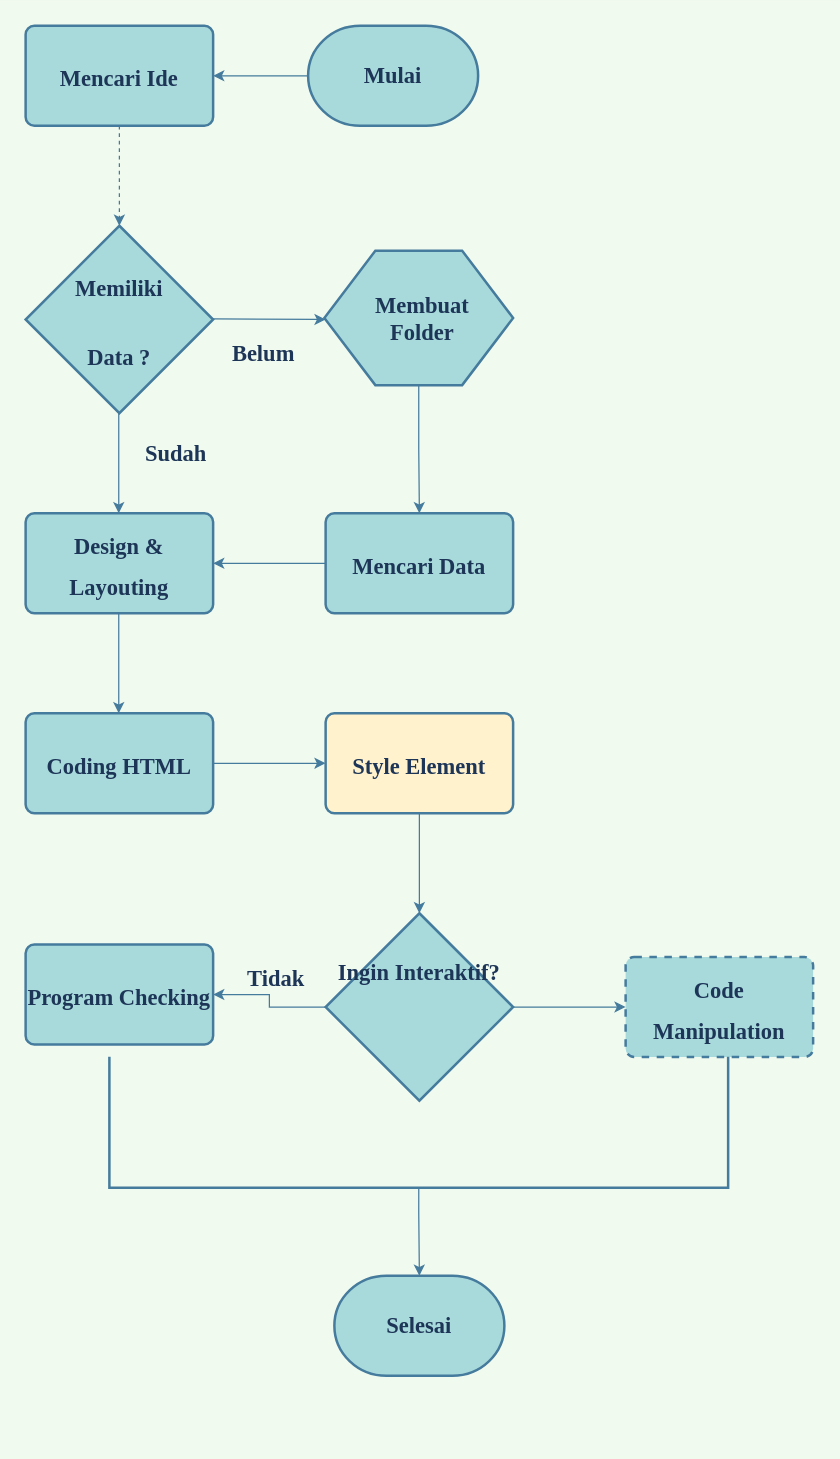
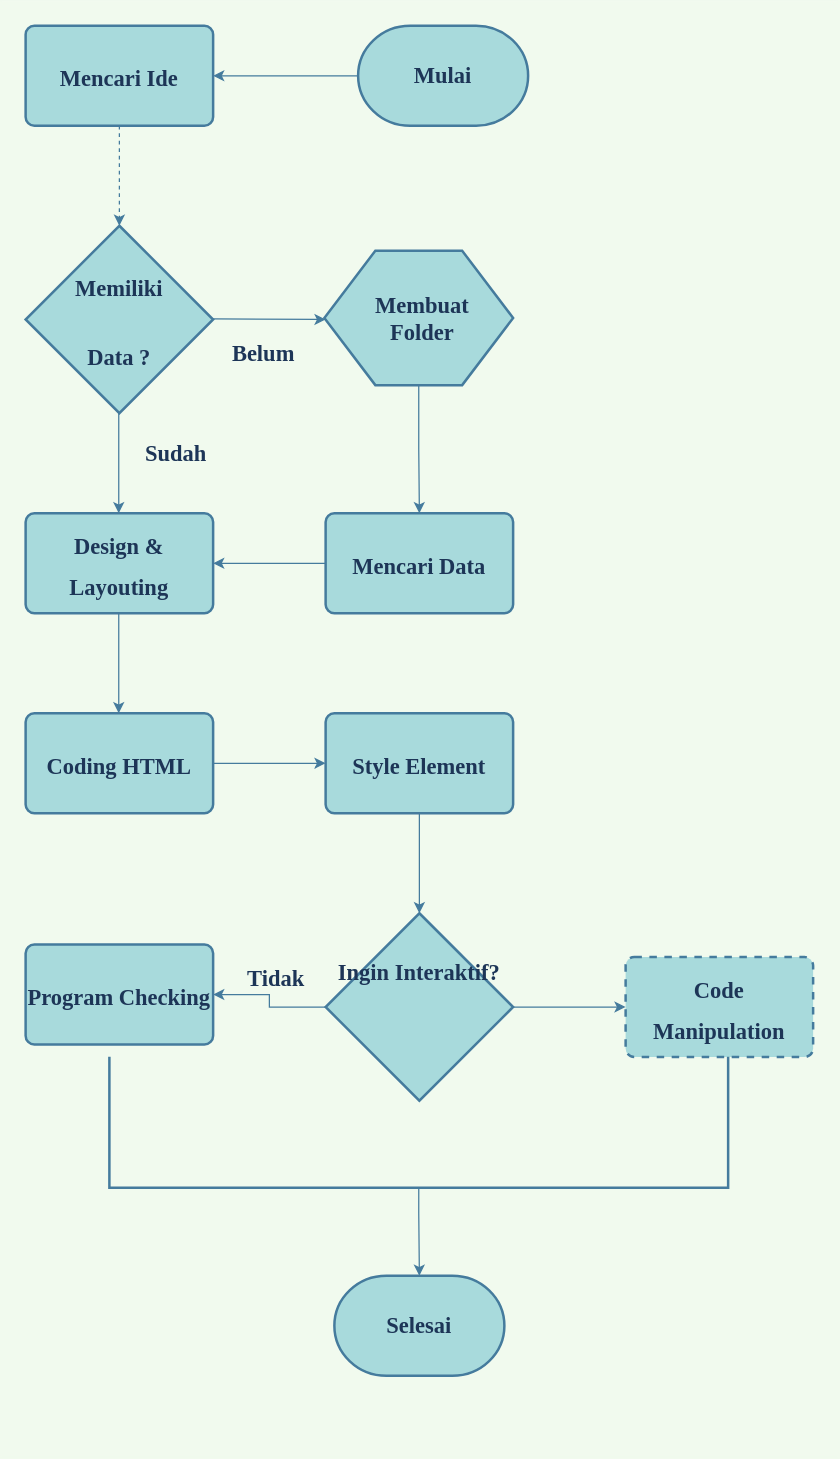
  <mxCell id="0" />
  <mxCell id="1" parent="0" />
- <mxCell id="2" value="&lt;h2&gt;&lt;font style=&quot;font-size: 18px&quot; face=&quot;Georgia&quot;&gt;Mulai&lt;/font&gt;&lt;/h2&gt;" style="strokeWidth=2;html=1;shape=mxgraph.flowchart.terminator;whiteSpace=wrap;fillColor=#A8DADC;strokeColor=#457B9D;fontColor=#1D3557;" vertex="1" parent="1"><mxGeometry x="246" y="20" width="136" height="80" as="geometry" /></mxCell>
+ <mxCell id="2" value="&lt;h2&gt;&lt;font style=&quot;font-size: 18px&quot; face=&quot;Georgia&quot;&gt;Mulai&lt;/font&gt;&lt;/h2&gt;" style="strokeWidth=2;html=1;shape=mxgraph.flowchart.terminator;whiteSpace=wrap;fillColor=#A8DADC;strokeColor=#457B9D;fontColor=#1D3557;" vertex="1" parent="1"><mxGeometry x="286" y="20" width="136" height="80" as="geometry" /></mxCell>
  <mxCell id="3" value="" style="endArrow=classic;html=1;rounded=0;fontFamily=Georgia;fontSize=18;exitX=0;exitY=0.5;exitDx=0;exitDy=0;exitPerimeter=0;labelBackgroundColor=#F1FAEE;strokeColor=#457B9D;fontColor=#1D3557;" edge="1" parent="1" source="2"><mxGeometry width="50" height="50" relative="1" as="geometry"><mxPoint x="330" y="230" as="sourcePoint" /><mxPoint x="170" y="60" as="targetPoint" /><Array as="points" /></mxGeometry></mxCell>
  <mxCell id="4" value="&lt;h2&gt;&lt;font style=&quot;font-size: 18px&quot;&gt;Mencari Ide&lt;/font&gt;&lt;/h2&gt;" style="rounded=1;whiteSpace=wrap;html=1;absoluteArcSize=1;arcSize=14;strokeWidth=2;fontFamily=Georgia;fontSize=18;fillColor=#A8DADC;strokeColor=#457B9D;fontColor=#1D3557;" vertex="1" parent="1"><mxGeometry x="20" y="20" width="150" height="80" as="geometry" /></mxCell>
  <mxCell id="5" value="" style="endArrow=classic;html=1;rounded=0;fontFamily=Georgia;fontSize=18;exitX=0.5;exitY=1;exitDx=0;exitDy=0;entryX=0.5;entryY=0;entryDx=0;entryDy=0;entryPerimeter=0;labelBackgroundColor=#F1FAEE;strokeColor=#457B9D;fontColor=#1D3557;dashed=1;" edge="1" parent="1" source="4" target="6"><mxGeometry width="50" height="50" relative="1" as="geometry"><mxPoint x="100" y="100" as="sourcePoint" /><mxPoint x="100" y="180" as="targetPoint" /><Array as="points" /></mxGeometry></mxCell>
  <mxCell id="6" value="&lt;h2&gt;&lt;font style=&quot;font-size: 18px&quot;&gt;&lt;font&gt;&lt;font&gt;Memiliki&lt;/font&gt;&lt;/font&gt;&lt;/font&gt;&lt;/h2&gt;&lt;h2&gt;&lt;font style=&quot;font-size: 18px&quot;&gt;&lt;font&gt;&lt;font&gt;Data &lt;/font&gt;&lt;font&gt;?&lt;/font&gt;&lt;/font&gt;&lt;/font&gt;&lt;/h2&gt;" style="strokeWidth=2;html=1;shape=mxgraph.flowchart.decision;whiteSpace=wrap;fontFamily=Georgia;fontSize=18;fillColor=#A8DADC;strokeColor=#457B9D;fontColor=#1D3557;" vertex="1" parent="1"><mxGeometry x="20" y="180" width="150" height="150" as="geometry" /></mxCell>
  <mxCell id="7" value="" style="endArrow=classic;html=1;rounded=0;fontFamily=Georgia;fontSize=18;exitX=0.5;exitY=1;exitDx=0;exitDy=0;entryX=0.5;entryY=0;entryDx=0;entryDy=0;entryPerimeter=0;labelBackgroundColor=#F1FAEE;strokeColor=#457B9D;fontColor=#1D3557;" edge="1" parent="1"><mxGeometry width="50" height="50" relative="1" as="geometry"><mxPoint x="94.5" y="330" as="sourcePoint" /><mxPoint x="94.5" y="410" as="targetPoint" /><Array as="points" /></mxGeometry></mxCell>
  <mxCell id="8" value="&lt;h2&gt;&lt;font style=&quot;font-size: 18px&quot;&gt;Design &amp;amp; Layouting&lt;/font&gt;&lt;/h2&gt;" style="rounded=1;whiteSpace=wrap;html=1;absoluteArcSize=1;arcSize=14;strokeWidth=2;fontFamily=Georgia;fontSize=18;fillColor=#A8DADC;strokeColor=#457B9D;fontColor=#1D3557;" vertex="1" parent="1"><mxGeometry x="20" y="410" width="150" height="80" as="geometry" /></mxCell>
  <mxCell id="9" value="" style="endArrow=classic;html=1;rounded=0;fontFamily=Georgia;fontSize=18;exitX=0.5;exitY=1;exitDx=0;exitDy=0;entryX=0.5;entryY=0;entryDx=0;entryDy=0;entryPerimeter=0;labelBackgroundColor=#F1FAEE;strokeColor=#457B9D;fontColor=#1D3557;" edge="1" parent="1"><mxGeometry width="50" height="50" relative="1" as="geometry"><mxPoint x="94.5" y="490" as="sourcePoint" /><mxPoint x="94.5" y="570" as="targetPoint" /><Array as="points" /></mxGeometry></mxCell>
  <mxCell id="10" value="&lt;h2&gt;&lt;font style=&quot;font-size: 18px&quot;&gt;Coding HTML&lt;/font&gt;&lt;/h2&gt;" style="rounded=1;whiteSpace=wrap;html=1;absoluteArcSize=1;arcSize=14;strokeWidth=2;fontFamily=Georgia;fontSize=18;fillColor=#A8DADC;strokeColor=#457B9D;fontColor=#1D3557;" vertex="1" parent="1"><mxGeometry x="20" y="570" width="150" height="80" as="geometry" /></mxCell>
  <mxCell id="11" value="" style="endArrow=classic;html=1;rounded=0;fontFamily=Georgia;fontSize=18;exitX=1;exitY=0.5;exitDx=0;exitDy=0;labelBackgroundColor=#F1FAEE;strokeColor=#457B9D;fontColor=#1D3557;" edge="1" parent="1" source="10"><mxGeometry width="50" height="50" relative="1" as="geometry"><mxPoint x="190" y="600" as="sourcePoint" /><mxPoint x="260" y="610" as="targetPoint" /><Array as="points" /></mxGeometry></mxCell>
  <mxCell id="12" value="" style="edgeStyle=orthogonalEdgeStyle;rounded=0;orthogonalLoop=1;jettySize=auto;html=1;fontFamily=Georgia;fontSize=18;labelBackgroundColor=#F1FAEE;strokeColor=#457B9D;fontColor=#1D3557;" edge="1" parent="1" source="13" target="21"><mxGeometry relative="1" as="geometry" /></mxCell>
- <mxCell id="13" value="&lt;h2&gt;&lt;span style=&quot;font-size: 18px&quot;&gt;Style Element&lt;/span&gt;&lt;/h2&gt;" style="rounded=1;whiteSpace=wrap;html=1;absoluteArcSize=1;arcSize=14;strokeWidth=2;fontFamily=Georgia;fontSize=18;fillColor=#fff2cc;strokeColor=#457B9D;fontColor=#1D3557;" vertex="1" parent="1"><mxGeometry x="260" y="570" width="150" height="80" as="geometry" /></mxCell>
+ <mxCell id="13" value="&lt;h2&gt;&lt;span style=&quot;font-size: 18px&quot;&gt;Style Element&lt;/span&gt;&lt;/h2&gt;" style="rounded=1;whiteSpace=wrap;html=1;absoluteArcSize=1;arcSize=14;strokeWidth=2;fontFamily=Georgia;fontSize=18;fillColor=#A8DADC;strokeColor=#457B9D;fontColor=#1D3557;" vertex="1" parent="1"><mxGeometry x="260" y="570" width="150" height="80" as="geometry" /></mxCell>
  <mxCell id="14" value="" style="endArrow=classic;html=1;rounded=0;fontFamily=Georgia;fontSize=18;entryX=1;entryY=0.5;entryDx=0;entryDy=0;labelBackgroundColor=#F1FAEE;strokeColor=#457B9D;fontColor=#1D3557;" edge="1" parent="1" target="8"><mxGeometry width="50" height="50" relative="1" as="geometry"><mxPoint x="260" y="450" as="sourcePoint" /><mxPoint x="190" y="420" as="targetPoint" /><Array as="points" /></mxGeometry></mxCell>
  <mxCell id="15" value="&lt;h2&gt;&lt;span style=&quot;font-size: 18px&quot;&gt;Mencari Data&lt;/span&gt;&lt;/h2&gt;" style="rounded=1;whiteSpace=wrap;html=1;absoluteArcSize=1;arcSize=14;strokeWidth=2;fontFamily=Georgia;fontSize=18;fillColor=#A8DADC;strokeColor=#457B9D;fontColor=#1D3557;" vertex="1" parent="1"><mxGeometry x="260" y="410" width="150" height="80" as="geometry" /></mxCell>
  <mxCell id="16" value="" style="endArrow=classic;html=1;rounded=0;fontFamily=Georgia;fontSize=18;labelBackgroundColor=#F1FAEE;strokeColor=#457B9D;fontColor=#1D3557;" edge="1" parent="1"><mxGeometry width="50" height="50" relative="1" as="geometry"><mxPoint x="170" y="254.5" as="sourcePoint" /><mxPoint x="260" y="255" as="targetPoint" /><Array as="points" /></mxGeometry></mxCell>
  <mxCell id="17" value="" style="edgeStyle=orthogonalEdgeStyle;rounded=0;orthogonalLoop=1;jettySize=auto;html=1;fontFamily=Georgia;fontSize=18;labelBackgroundColor=#F1FAEE;strokeColor=#457B9D;fontColor=#1D3557;" edge="1" parent="1" source="18" target="15"><mxGeometry relative="1" as="geometry" /></mxCell>
  <mxCell id="18" value="" style="verticalLabelPosition=bottom;verticalAlign=top;html=1;shape=hexagon;perimeter=hexagonPerimeter2;arcSize=6;size=0.27;fontFamily=Georgia;fontSize=18;labelBorderColor=default;fontStyle=0;fillColor=#A8DADC;strokeColor=#457B9D;fontColor=#1D3557;strokeWidth=2;" vertex="1" parent="1"><mxGeometry x="259" y="200" width="151" height="107.5" as="geometry" /></mxCell>
  <mxCell id="19" value="" style="edgeStyle=orthogonalEdgeStyle;rounded=0;orthogonalLoop=1;jettySize=auto;html=1;fontFamily=Georgia;fontSize=18;labelBackgroundColor=#F1FAEE;strokeColor=#457B9D;fontColor=#1D3557;" edge="1" parent="1" source="21" target="22"><mxGeometry relative="1" as="geometry" /></mxCell>
  <mxCell id="20" value="" style="edgeStyle=orthogonalEdgeStyle;rounded=0;orthogonalLoop=1;jettySize=auto;html=1;fontFamily=Georgia;fontSize=18;labelBackgroundColor=#F1FAEE;strokeColor=#457B9D;fontColor=#1D3557;" edge="1" parent="1" source="21" target="23"><mxGeometry relative="1" as="geometry" /></mxCell>
  <mxCell id="21" value="&lt;h2&gt;&lt;span style=&quot;font-size: 18px&quot;&gt;Ingin Interaktif?&lt;/span&gt;&lt;/h2&gt;" style="strokeWidth=2;html=1;shape=mxgraph.flowchart.decision;whiteSpace=wrap;fontFamily=Georgia;fontSize=18;horizontal=1;verticalAlign=top;fillColor=#A8DADC;strokeColor=#457B9D;fontColor=#1D3557;" vertex="1" parent="1"><mxGeometry x="260" y="730" width="150" height="150" as="geometry" /></mxCell>
  <mxCell id="22" value="&lt;h2&gt;&lt;span style=&quot;font-size: 18px&quot;&gt;Program Checking&lt;/span&gt;&lt;/h2&gt;" style="rounded=1;whiteSpace=wrap;html=1;absoluteArcSize=1;arcSize=14;strokeWidth=2;fontFamily=Georgia;fontSize=18;fillColor=#A8DADC;strokeColor=#457B9D;fontColor=#1D3557;" vertex="1" parent="1"><mxGeometry x="20" y="755" width="150" height="80" as="geometry" /></mxCell>
  <mxCell id="23" value="&lt;h2&gt;&lt;font style=&quot;font-size: 18px&quot;&gt;Code Manipulation&lt;/font&gt;&lt;/h2&gt;" style="rounded=1;whiteSpace=wrap;html=1;absoluteArcSize=1;arcSize=14;strokeWidth=2;fontFamily=Georgia;fontSize=18;fillColor=#A8DADC;strokeColor=#457B9D;fontColor=#1D3557;dashed=1;" vertex="1" parent="1"><mxGeometry x="500" y="765" width="150" height="80" as="geometry" /></mxCell>
  <mxCell id="24" value="" style="edgeStyle=orthogonalEdgeStyle;rounded=0;orthogonalLoop=1;jettySize=auto;html=1;fontFamily=Georgia;fontSize=18;entryX=0.5;entryY=0;entryDx=0;entryDy=0;entryPerimeter=0;exitX=0;exitY=0.5;exitDx=0;exitDy=0;exitPerimeter=0;labelBackgroundColor=#F1FAEE;strokeColor=#457B9D;fontColor=#1D3557;" edge="1" parent="1" source="26" target="25"><mxGeometry relative="1" as="geometry"><mxPoint x="550" y="1040" as="targetPoint" /><Array as="points"><mxPoint x="335" y="970" /><mxPoint x="335" y="970" /></Array></mxGeometry></mxCell>
  <mxCell id="25" value="&lt;h2&gt;&lt;font style=&quot;font-size: 18px&quot; face=&quot;Georgia&quot;&gt;Selesai&lt;/font&gt;&lt;/h2&gt;" style="strokeWidth=2;html=1;shape=mxgraph.flowchart.terminator;whiteSpace=wrap;fillColor=#A8DADC;strokeColor=#457B9D;fontColor=#1D3557;" vertex="1" parent="1"><mxGeometry x="267" y="1020" width="136" height="80" as="geometry" /></mxCell>
  <mxCell id="26" value="" style="strokeWidth=2;html=1;shape=mxgraph.flowchart.annotation_1;align=left;pointerEvents=1;fontFamily=Georgia;fontSize=18;rotation=-90;fillColor=#A8DADC;strokeColor=#457B9D;fontColor=#1D3557;" vertex="1" parent="1"><mxGeometry x="282.2" y="649.7" width="104.62" height="495" as="geometry" /></mxCell>
  <mxCell id="27" value="&lt;h2&gt;&lt;font style=&quot;font-size: 18px&quot;&gt;Sudah&lt;/font&gt;&lt;/h2&gt;" style="text;html=1;align=center;verticalAlign=middle;resizable=0;points=[];autosize=1;strokeColor=none;fillColor=none;fontSize=18;fontFamily=Georgia;fontColor=#1D3557;" vertex="1" parent="1"><mxGeometry x="100" y="320" width="80" height="80" as="geometry" /></mxCell>
  <mxCell id="28" value="&lt;h2&gt;&lt;font style=&quot;font-size: 18px&quot;&gt;Belum&lt;/font&gt;&lt;/h2&gt;" style="text;html=1;align=center;verticalAlign=middle;resizable=0;points=[];autosize=1;strokeColor=none;fillColor=none;fontSize=18;fontFamily=Georgia;fontColor=#1D3557;" vertex="1" parent="1"><mxGeometry x="170" y="240" width="80" height="80" as="geometry" /></mxCell>
  <mxCell id="29" value="&lt;b&gt;Membuat &lt;br&gt;Folder&lt;/b&gt;" style="text;html=1;resizable=0;autosize=1;align=center;verticalAlign=middle;points=[];fillColor=none;strokeColor=none;rounded=0;fontFamily=Georgia;fontSize=18;fontColor=#1D3557;" vertex="1" parent="1"><mxGeometry x="286.82" y="230" width="100" height="50" as="geometry" /></mxCell>
  <mxCell id="30" value="&lt;h2&gt;&lt;font style=&quot;font-size: 18px&quot;&gt;Tidak&lt;/font&gt;&lt;/h2&gt;" style="text;html=1;align=center;verticalAlign=middle;resizable=0;points=[];autosize=1;strokeColor=none;fillColor=none;fontSize=18;fontFamily=Georgia;fontColor=#1D3557;" vertex="1" parent="1"><mxGeometry x="185" y="740" width="70" height="80" as="geometry" /></mxCell>
